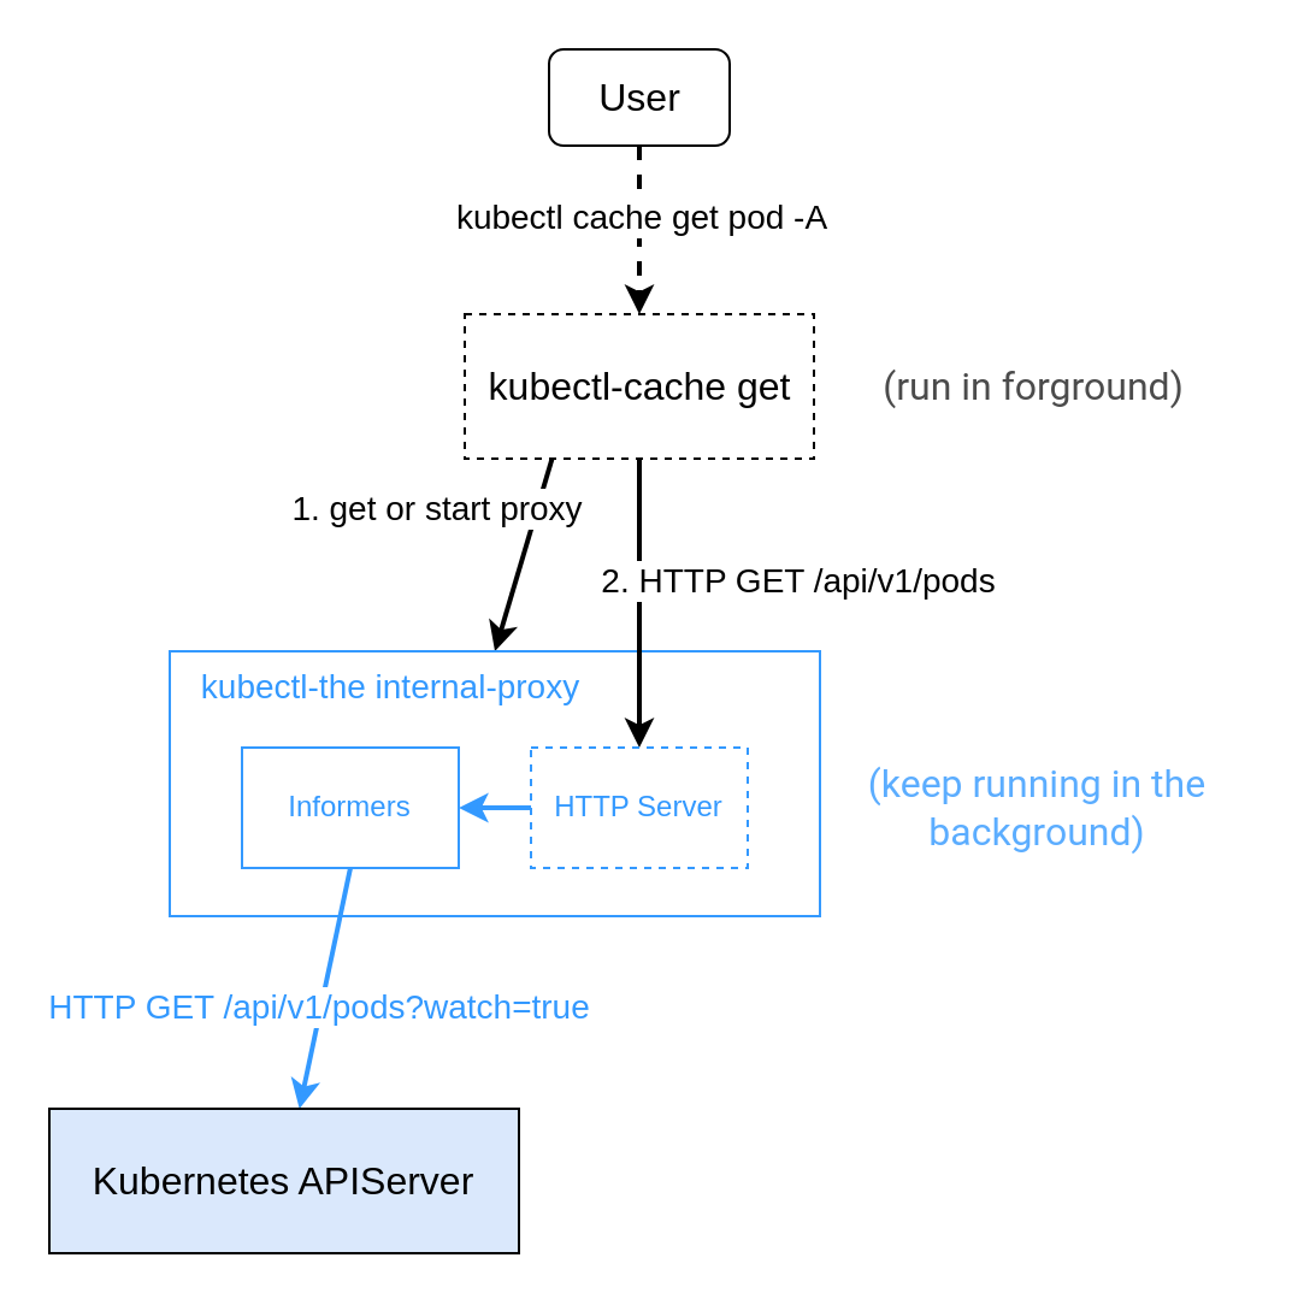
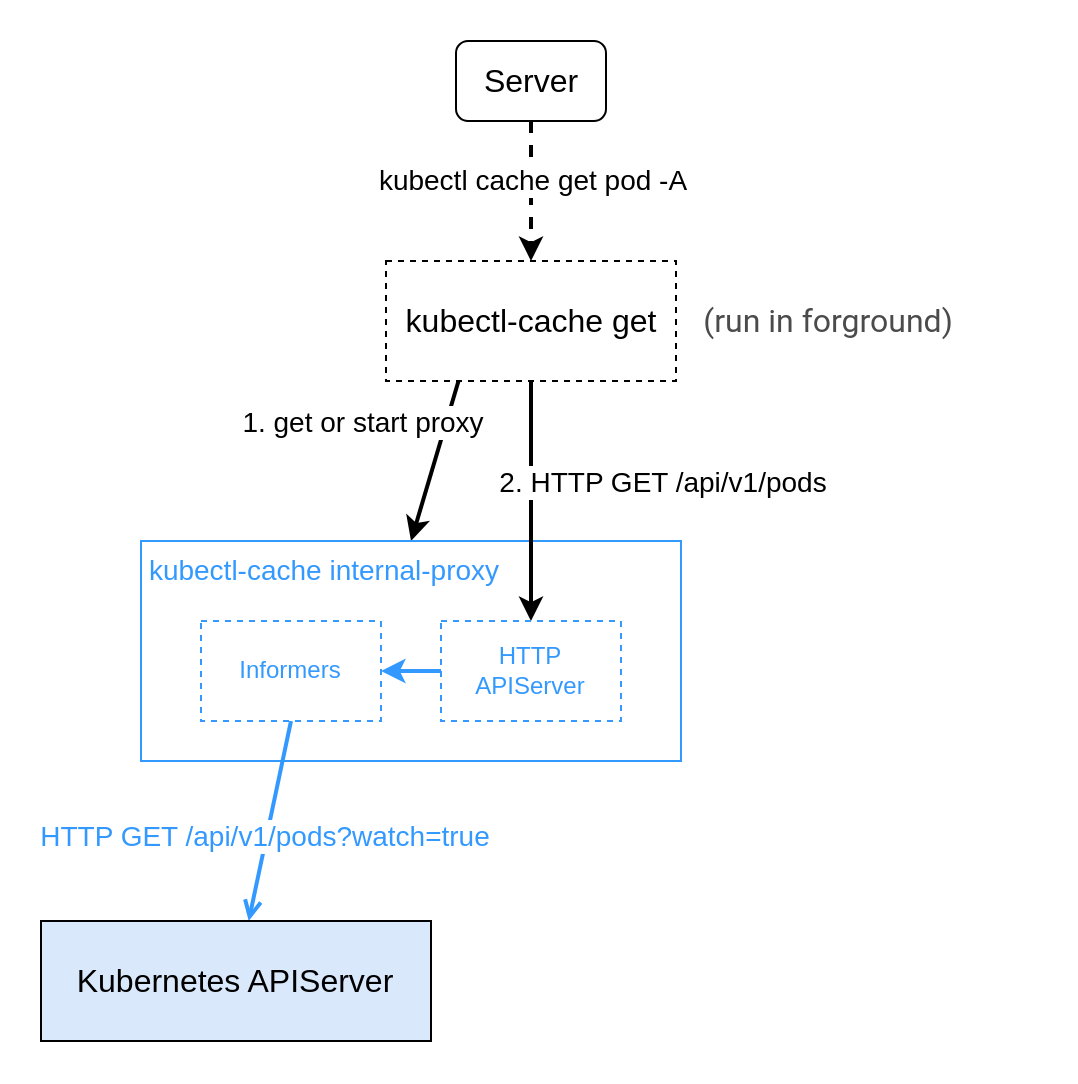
  <mxCell id="0" />
  <mxCell id="1" parent="0" />
  <mxCell id="2" style="rounded=0;orthogonalLoop=1;jettySize=auto;html=1;entryX=0.5;entryY=0;entryDx=0;entryDy=0;exitX=0.25;exitY=1;exitDx=0;exitDy=0;flowAnimation=0;shadow=0;strokeWidth=2;strokeColor=default;" parent="1" source="4" target="10" edge="1"><mxGeometry relative="1" as="geometry"><mxPoint x="257.5" y="200" as="sourcePoint" /><mxPoint x="230" y="280" as="targetPoint" /></mxGeometry></mxCell>
  <mxCell id="3" value="1. get or start proxy" style="edgeLabel;html=1;align=center;verticalAlign=middle;resizable=0;points=[];fontSize=14;" parent="2" vertex="1" connectable="0"><mxGeometry x="-0.26" y="-5" relative="1" as="geometry"><mxPoint x="-35" y="-8" as="offset" /></mxGeometry></mxCell>
  <mxCell id="4" value="kubectl-cache get" style="rounded=0;whiteSpace=wrap;html=1;fontSize=16;dashed=1;" parent="1" vertex="1"><mxGeometry x="192.5" y="130" width="145" height="60" as="geometry" /></mxCell>
  <mxCell id="5" style="edgeStyle=orthogonalEdgeStyle;rounded=0;orthogonalLoop=1;jettySize=auto;html=1;entryX=0.5;entryY=0;entryDx=0;entryDy=0;strokeWidth=2;dashed=1;" parent="1" source="7" target="4" edge="1"><mxGeometry relative="1" as="geometry" /></mxCell>
  <mxCell id="6" value="kubectl cache get pod -A" style="edgeLabel;html=1;align=center;verticalAlign=middle;resizable=0;points=[];fontSize=14;" parent="5" vertex="1" connectable="0"><mxGeometry x="-0.16" relative="1" as="geometry"><mxPoint as="offset" /></mxGeometry></mxCell>
- <mxCell id="7" value="User" style="rounded=1;whiteSpace=wrap;html=1;fontSize=16;" parent="1" vertex="1"><mxGeometry x="227.5" y="20" width="75" height="40" as="geometry" /></mxCell>
- <mxCell id="8" style="rounded=0;orthogonalLoop=1;jettySize=auto;html=1;strokeWidth=2;exitX=0.5;exitY=1;exitDx=0;exitDy=0;fillColor=#dae8fc;strokeColor=#3399FF;" parent="1" source="16" target="13" edge="1"><mxGeometry relative="1" as="geometry" /></mxCell>
+ <mxCell id="7" value="Server" style="rounded=1;whiteSpace=wrap;html=1;fontSize=16;" parent="1" vertex="1"><mxGeometry x="227.5" y="20" width="75" height="40" as="geometry" /></mxCell>
+ <mxCell id="8" style="rounded=0;orthogonalLoop=1;jettySize=auto;html=1;strokeWidth=2;exitX=0.5;exitY=1;exitDx=0;exitDy=0;fillColor=#dae8fc;strokeColor=#3399FF;endArrow=open;" parent="1" source="16" target="13" edge="1"><mxGeometry relative="1" as="geometry" /></mxCell>
  <mxCell id="9" value="HTTP GET /api/v1/pods?watch=true" style="edgeLabel;html=1;align=center;verticalAlign=middle;resizable=0;points=[];fontSize=14;fontColor=#3399FF;" parent="8" vertex="1" connectable="0"><mxGeometry x="0.271" y="3" relative="1" as="geometry"><mxPoint x="-3" y="-7" as="offset" /></mxGeometry></mxCell>
  <mxCell id="10" value="" style="rounded=0;whiteSpace=wrap;html=1;fillColor=none;fontColor=#3399FF;strokeColor=#3399FF;" parent="1" vertex="1"><mxGeometry x="70" y="270" width="270" height="110" as="geometry" /></mxCell>
  <mxCell id="11" style="rounded=0;orthogonalLoop=1;jettySize=auto;html=1;entryX=0.5;entryY=0;entryDx=0;entryDy=0;exitX=0.5;exitY=1;exitDx=0;exitDy=0;strokeWidth=2;" parent="1" source="4" target="15" edge="1"><mxGeometry relative="1" as="geometry"><mxPoint x="225" y="200" as="sourcePoint" /><mxPoint x="225" y="280" as="targetPoint" /></mxGeometry></mxCell>
  <mxCell id="12" value="2. HTTP GET /api/v1/pods" style="edgeLabel;html=1;align=center;verticalAlign=middle;resizable=0;points=[];fontSize=14;" parent="11" vertex="1" connectable="0"><mxGeometry x="0.298" y="-1" relative="1" as="geometry"><mxPoint x="66" y="-28" as="offset" /></mxGeometry></mxCell>
  <mxCell id="13" value="Kubernetes APIServer" style="rounded=0;whiteSpace=wrap;html=1;fontSize=16;fillColor=#dae8fc;" parent="1" vertex="1"><mxGeometry x="20" y="460" width="195" height="60" as="geometry" /></mxCell>
  <mxCell id="14" style="edgeStyle=orthogonalEdgeStyle;rounded=0;orthogonalLoop=1;jettySize=auto;html=1;entryX=1;entryY=0.5;entryDx=0;entryDy=0;strokeWidth=2;fontColor=#66B2FF;strokeColor=#3399FF;" parent="1" source="15" target="16" edge="1"><mxGeometry relative="1" as="geometry" /></mxCell>
- <mxCell id="15" value="HTTP Server" style="rounded=0;whiteSpace=wrap;html=1;dashed=1;fontColor=#3399FF;strokeColor=#3399FF;" parent="1" vertex="1"><mxGeometry x="220" y="310" width="90" height="50" as="geometry" /></mxCell>
- <mxCell id="16" value="Informers" style="rounded=0;whiteSpace=wrap;html=1;dashed=0;fontColor=#3399FF;strokeColor=#3399FF;" parent="1" vertex="1"><mxGeometry x="100" y="310" width="90" height="50" as="geometry" /></mxCell>
- <mxCell id="17" value="kubectl-the internal-proxy" style="text;html=1;align=center;verticalAlign=middle;whiteSpace=wrap;rounded=0;fontSize=14;fontColor=#3399FF;" parent="1" vertex="1"><mxGeometry x="72" y="270" width="180" height="30" as="geometry" /></mxCell>
- <mxCell id="18" value="&lt;span style=&quot;font-family: Roboto, RobotoDraft, Helvetica, Arial, sans-serif; font-size: 16px; text-align: start; white-space-collapse: preserve;&quot;&gt;(keep running in the background)&lt;/span&gt;" style="text;html=1;align=center;verticalAlign=middle;whiteSpace=wrap;rounded=0;fontSize=12;fillColor=none;fontColor=#3399FF;labelBackgroundColor=none;textOpacity=80;" parent="1" vertex="1"><mxGeometry x="344" y="310" width="172.5" height="50" as="geometry" /></mxCell>
- <mxCell id="19" value="&lt;span style=&quot;font-family: Roboto, RobotoDraft, Helvetica, Arial, sans-serif; font-size: 16px; text-align: start; white-space-collapse: preserve;&quot;&gt;(run in forground)&lt;/span&gt;" style="text;html=1;align=center;verticalAlign=middle;whiteSpace=wrap;rounded=0;fontSize=12;fillColor=none;fontColor=default;labelBackgroundColor=none;textOpacity=70;" parent="1" vertex="1"><mxGeometry x="359" y="145" width="140" height="30" as="geometry" /></mxCell>
+ <mxCell id="15" value="HTTP APIServer" style="rounded=0;whiteSpace=wrap;html=1;dashed=1;fontColor=#3399FF;strokeColor=#3399FF;" parent="1" vertex="1"><mxGeometry x="220" y="310" width="90" height="50" as="geometry" /></mxCell>
+ <mxCell id="16" value="Informers" style="rounded=0;whiteSpace=wrap;html=1;dashed=1;fontColor=#3399FF;strokeColor=#3399FF;" parent="1" vertex="1"><mxGeometry x="100" y="310" width="90" height="50" as="geometry" /></mxCell>
+ <mxCell id="17" value="kubectl-cache internal-proxy" style="text;html=1;align=center;verticalAlign=middle;whiteSpace=wrap;rounded=0;fontSize=14;fontColor=#3399FF;" parent="1" vertex="1"><mxGeometry x="72" y="270" width="180" height="30" as="geometry" /></mxCell>
+ <mxCell id="19" value="&lt;span style=&quot;font-family: Roboto, RobotoDraft, Helvetica, Arial, sans-serif; font-size: 16px; text-align: start; white-space-collapse: preserve;&quot;&gt;(run in forground)&lt;/span&gt;" style="text;html=1;align=center;verticalAlign=middle;whiteSpace=wrap;rounded=0;fontSize=12;fillColor=none;fontColor=default;labelBackgroundColor=none;textOpacity=70;" parent="1" vertex="1"><mxGeometry x="344" y="145" width="140" height="30" as="geometry" /></mxCell>
